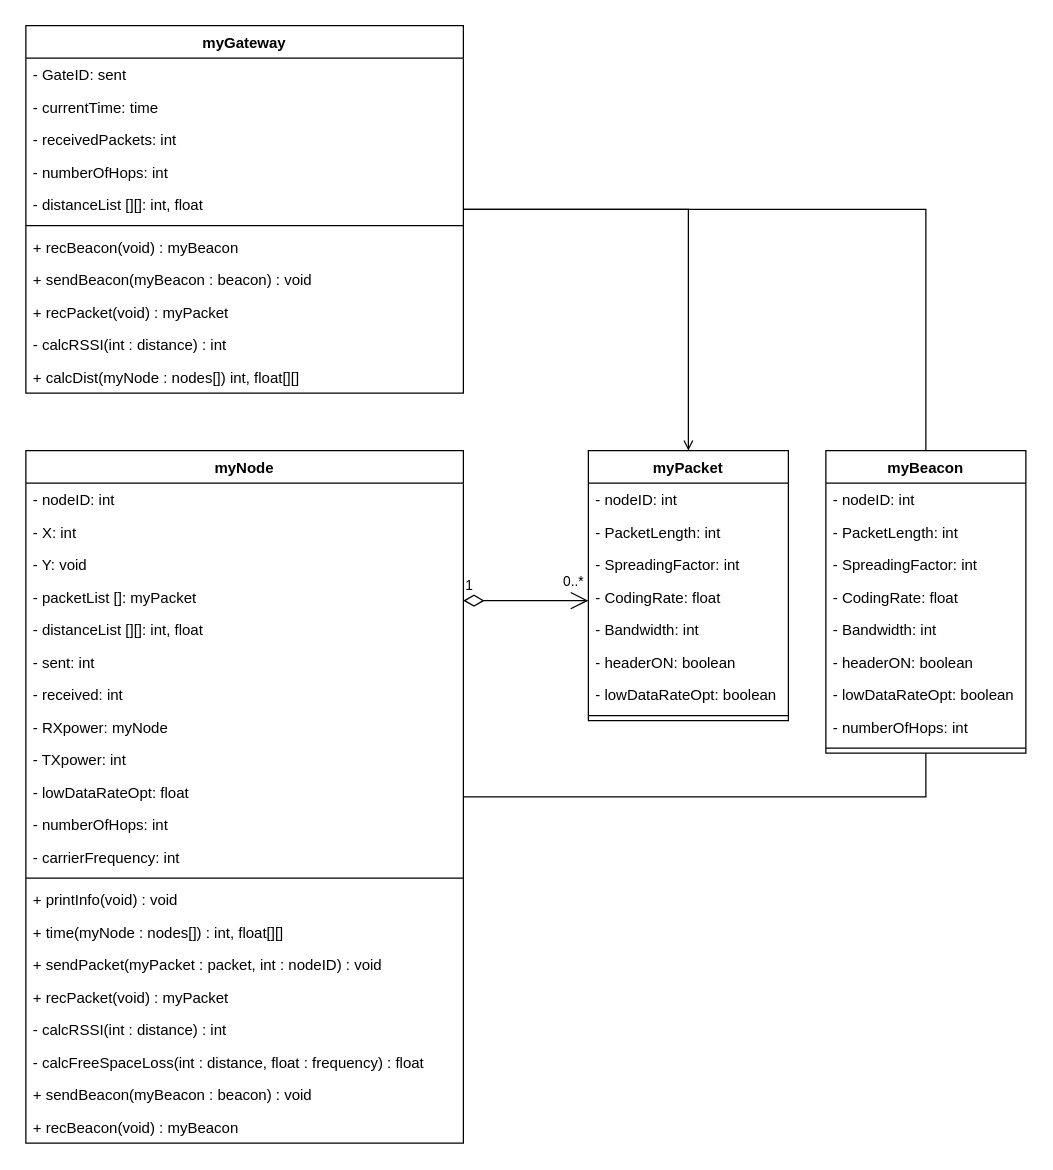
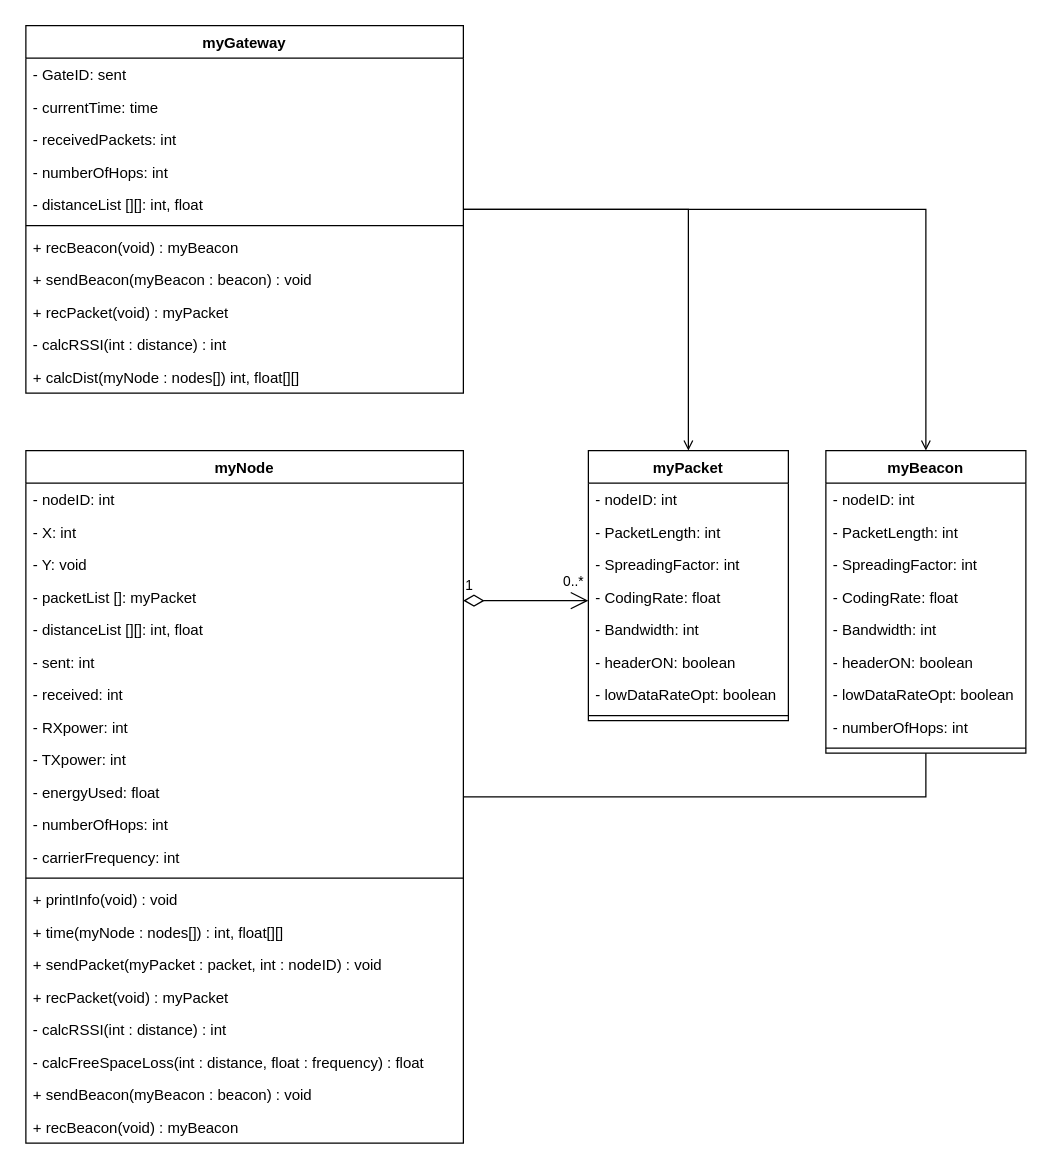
  <mxCell id="0" />
  <mxCell id="1" parent="0" />
  <mxCell id="2" style="edgeStyle=orthogonalEdgeStyle;rounded=0;orthogonalLoop=1;jettySize=auto;html=1;entryX=0.5;entryY=1;entryDx=0;entryDy=0;endArrow=none;endFill=0;" edge="1" parent="1" source="3" target="50"><mxGeometry relative="1" as="geometry" /></mxCell>
  <mxCell id="3" value="myNode" style="swimlane;fontStyle=1;align=center;verticalAlign=top;childLayout=stackLayout;horizontal=1;startSize=26;horizontalStack=0;resizeParent=1;resizeParentMax=0;resizeLast=0;collapsible=1;marginBottom=0;" vertex="1" parent="1"><mxGeometry x="20" y="360" width="350" height="554" as="geometry" /></mxCell>
  <mxCell id="4" value="- nodeID: int" style="text;strokeColor=none;fillColor=none;align=left;verticalAlign=top;spacingLeft=4;spacingRight=4;overflow=hidden;rotatable=0;points=[[0,0.5],[1,0.5]];portConstraint=eastwest;" vertex="1" parent="3"><mxGeometry y="26" width="350" height="26" as="geometry" /></mxCell>
  <mxCell id="5" value="- X: int" style="text;strokeColor=none;fillColor=none;align=left;verticalAlign=top;spacingLeft=4;spacingRight=4;overflow=hidden;rotatable=0;points=[[0,0.5],[1,0.5]];portConstraint=eastwest;" vertex="1" parent="3"><mxGeometry y="52" width="350" height="26" as="geometry" /></mxCell>
  <mxCell id="6" value="- Y: void" style="text;strokeColor=none;fillColor=none;align=left;verticalAlign=top;spacingLeft=4;spacingRight=4;overflow=hidden;rotatable=0;points=[[0,0.5],[1,0.5]];portConstraint=eastwest;" vertex="1" parent="3"><mxGeometry y="78" width="350" height="26" as="geometry" /></mxCell>
  <mxCell id="7" value="- packetList []: myPacket" style="text;strokeColor=none;fillColor=none;align=left;verticalAlign=top;spacingLeft=4;spacingRight=4;overflow=hidden;rotatable=0;points=[[0,0.5],[1,0.5]];portConstraint=eastwest;" vertex="1" parent="3"><mxGeometry y="104" width="350" height="26" as="geometry" /></mxCell>
  <mxCell id="8" value="- distanceList [][]: int, float" style="text;strokeColor=none;fillColor=none;align=left;verticalAlign=top;spacingLeft=4;spacingRight=4;overflow=hidden;rotatable=0;points=[[0,0.5],[1,0.5]];portConstraint=eastwest;" vertex="1" parent="3"><mxGeometry y="130" width="350" height="26" as="geometry" /></mxCell>
  <mxCell id="9" value="- sent: int" style="text;strokeColor=none;fillColor=none;align=left;verticalAlign=top;spacingLeft=4;spacingRight=4;overflow=hidden;rotatable=0;points=[[0,0.5],[1,0.5]];portConstraint=eastwest;" vertex="1" parent="3"><mxGeometry y="156" width="350" height="26" as="geometry" /></mxCell>
  <mxCell id="10" value="- received: int" style="text;strokeColor=none;fillColor=none;align=left;verticalAlign=top;spacingLeft=4;spacingRight=4;overflow=hidden;rotatable=0;points=[[0,0.5],[1,0.5]];portConstraint=eastwest;" vertex="1" parent="3"><mxGeometry y="182" width="350" height="26" as="geometry" /></mxCell>
- <mxCell id="11" value="- RXpower: myNode" style="text;strokeColor=none;fillColor=none;align=left;verticalAlign=top;spacingLeft=4;spacingRight=4;overflow=hidden;rotatable=0;points=[[0,0.5],[1,0.5]];portConstraint=eastwest;" vertex="1" parent="3"><mxGeometry y="208" width="350" height="26" as="geometry" /></mxCell>
+ <mxCell id="11" value="- RXpower: int" style="text;strokeColor=none;fillColor=none;align=left;verticalAlign=top;spacingLeft=4;spacingRight=4;overflow=hidden;rotatable=0;points=[[0,0.5],[1,0.5]];portConstraint=eastwest;" vertex="1" parent="3"><mxGeometry y="208" width="350" height="26" as="geometry" /></mxCell>
  <mxCell id="12" value="- TXpower: int" style="text;strokeColor=none;fillColor=none;align=left;verticalAlign=top;spacingLeft=4;spacingRight=4;overflow=hidden;rotatable=0;points=[[0,0.5],[1,0.5]];portConstraint=eastwest;" vertex="1" parent="3"><mxGeometry y="234" width="350" height="26" as="geometry" /></mxCell>
- <mxCell id="13" value="- lowDataRateOpt: float" style="text;strokeColor=none;fillColor=none;align=left;verticalAlign=top;spacingLeft=4;spacingRight=4;overflow=hidden;rotatable=0;points=[[0,0.5],[1,0.5]];portConstraint=eastwest;" vertex="1" parent="3"><mxGeometry y="260" width="350" height="26" as="geometry" /></mxCell>
+ <mxCell id="13" value="- energyUsed: float" style="text;strokeColor=none;fillColor=none;align=left;verticalAlign=top;spacingLeft=4;spacingRight=4;overflow=hidden;rotatable=0;points=[[0,0.5],[1,0.5]];portConstraint=eastwest;" vertex="1" parent="3"><mxGeometry y="260" width="350" height="26" as="geometry" /></mxCell>
  <mxCell id="14" value="- numberOfHops: int" style="text;strokeColor=none;fillColor=none;align=left;verticalAlign=top;spacingLeft=4;spacingRight=4;overflow=hidden;rotatable=0;points=[[0,0.5],[1,0.5]];portConstraint=eastwest;" vertex="1" parent="3"><mxGeometry y="286" width="350" height="26" as="geometry" /></mxCell>
  <mxCell id="15" value="- carrierFrequency: int" style="text;strokeColor=none;fillColor=none;align=left;verticalAlign=top;spacingLeft=4;spacingRight=4;overflow=hidden;rotatable=0;points=[[0,0.5],[1,0.5]];portConstraint=eastwest;" vertex="1" parent="3"><mxGeometry y="312" width="350" height="26" as="geometry" /></mxCell>
  <mxCell id="16" value="" style="line;strokeWidth=1;fillColor=none;align=left;verticalAlign=middle;spacingTop=-1;spacingLeft=3;spacingRight=3;rotatable=0;labelPosition=right;points=[];portConstraint=eastwest;" vertex="1" parent="3"><mxGeometry y="338" width="350" height="8" as="geometry" /></mxCell>
  <mxCell id="17" value="+ printInfo(void) : void" style="text;strokeColor=none;fillColor=none;align=left;verticalAlign=top;spacingLeft=4;spacingRight=4;overflow=hidden;rotatable=0;points=[[0,0.5],[1,0.5]];portConstraint=eastwest;" vertex="1" parent="3"><mxGeometry y="346" width="350" height="26" as="geometry" /></mxCell>
  <mxCell id="18" value="+ time(myNode : nodes[]) : int, float[][]" style="text;strokeColor=none;fillColor=none;align=left;verticalAlign=top;spacingLeft=4;spacingRight=4;overflow=hidden;rotatable=0;points=[[0,0.5],[1,0.5]];portConstraint=eastwest;" vertex="1" parent="3"><mxGeometry y="372" width="350" height="26" as="geometry" /></mxCell>
  <mxCell id="19" value="+ sendPacket(myPacket : packet, int : nodeID) : void" style="text;strokeColor=none;fillColor=none;align=left;verticalAlign=top;spacingLeft=4;spacingRight=4;overflow=hidden;rotatable=0;points=[[0,0.5],[1,0.5]];portConstraint=eastwest;" vertex="1" parent="3"><mxGeometry y="398" width="350" height="26" as="geometry" /></mxCell>
  <mxCell id="20" value="+ recPacket(void) : myPacket" style="text;strokeColor=none;fillColor=none;align=left;verticalAlign=top;spacingLeft=4;spacingRight=4;overflow=hidden;rotatable=0;points=[[0,0.5],[1,0.5]];portConstraint=eastwest;" vertex="1" parent="3"><mxGeometry y="424" width="350" height="26" as="geometry" /></mxCell>
  <mxCell id="21" value="- calcRSSI(int : distance) : int" style="text;strokeColor=none;fillColor=none;align=left;verticalAlign=top;spacingLeft=4;spacingRight=4;overflow=hidden;rotatable=0;points=[[0,0.5],[1,0.5]];portConstraint=eastwest;" vertex="1" parent="3"><mxGeometry y="450" width="350" height="26" as="geometry" /></mxCell>
  <mxCell id="22" value="- calcFreeSpaceLoss(int : distance, float : frequency) : float" style="text;strokeColor=none;fillColor=none;align=left;verticalAlign=top;spacingLeft=4;spacingRight=4;overflow=hidden;rotatable=0;points=[[0,0.5],[1,0.5]];portConstraint=eastwest;" vertex="1" parent="3"><mxGeometry y="476" width="350" height="26" as="geometry" /></mxCell>
  <mxCell id="23" value="+ sendBeacon(myBeacon : beacon) : void" style="text;strokeColor=none;fillColor=none;align=left;verticalAlign=top;spacingLeft=4;spacingRight=4;overflow=hidden;rotatable=0;points=[[0,0.5],[1,0.5]];portConstraint=eastwest;" vertex="1" parent="3"><mxGeometry y="502" width="350" height="26" as="geometry" /></mxCell>
  <mxCell id="24" value="+ recBeacon(void) : myBeacon" style="text;strokeColor=none;fillColor=none;align=left;verticalAlign=top;spacingLeft=4;spacingRight=4;overflow=hidden;rotatable=0;points=[[0,0.5],[1,0.5]];portConstraint=eastwest;" vertex="1" parent="3"><mxGeometry y="528" width="350" height="26" as="geometry" /></mxCell>
  <mxCell id="25" value="myPacket" style="swimlane;fontStyle=1;align=center;verticalAlign=top;childLayout=stackLayout;horizontal=1;startSize=26;horizontalStack=0;resizeParent=1;resizeParentMax=0;resizeLast=0;collapsible=1;marginBottom=0;" vertex="1" parent="1"><mxGeometry x="470" y="360" width="160" height="216" as="geometry" /></mxCell>
  <mxCell id="26" value="- nodeID: int" style="text;strokeColor=none;fillColor=none;align=left;verticalAlign=top;spacingLeft=4;spacingRight=4;overflow=hidden;rotatable=0;points=[[0,0.5],[1,0.5]];portConstraint=eastwest;" vertex="1" parent="25"><mxGeometry y="26" width="160" height="26" as="geometry" /></mxCell>
  <mxCell id="27" value="- PacketLength: int" style="text;strokeColor=none;fillColor=none;align=left;verticalAlign=top;spacingLeft=4;spacingRight=4;overflow=hidden;rotatable=0;points=[[0,0.5],[1,0.5]];portConstraint=eastwest;" vertex="1" parent="25"><mxGeometry y="52" width="160" height="26" as="geometry" /></mxCell>
  <mxCell id="28" value="- SpreadingFactor: int" style="text;strokeColor=none;fillColor=none;align=left;verticalAlign=top;spacingLeft=4;spacingRight=4;overflow=hidden;rotatable=0;points=[[0,0.5],[1,0.5]];portConstraint=eastwest;" vertex="1" parent="25"><mxGeometry y="78" width="160" height="26" as="geometry" /></mxCell>
  <mxCell id="29" value="- CodingRate: float" style="text;strokeColor=none;fillColor=none;align=left;verticalAlign=top;spacingLeft=4;spacingRight=4;overflow=hidden;rotatable=0;points=[[0,0.5],[1,0.5]];portConstraint=eastwest;" vertex="1" parent="25"><mxGeometry y="104" width="160" height="26" as="geometry" /></mxCell>
  <mxCell id="30" value="- Bandwidth: int" style="text;strokeColor=none;fillColor=none;align=left;verticalAlign=top;spacingLeft=4;spacingRight=4;overflow=hidden;rotatable=0;points=[[0,0.5],[1,0.5]];portConstraint=eastwest;" vertex="1" parent="25"><mxGeometry y="130" width="160" height="26" as="geometry" /></mxCell>
  <mxCell id="31" value="- headerON: boolean" style="text;strokeColor=none;fillColor=none;align=left;verticalAlign=top;spacingLeft=4;spacingRight=4;overflow=hidden;rotatable=0;points=[[0,0.5],[1,0.5]];portConstraint=eastwest;" vertex="1" parent="25"><mxGeometry y="156" width="160" height="26" as="geometry" /></mxCell>
  <mxCell id="32" value="- lowDataRateOpt: boolean" style="text;strokeColor=none;fillColor=none;align=left;verticalAlign=top;spacingLeft=4;spacingRight=4;overflow=hidden;rotatable=0;points=[[0,0.5],[1,0.5]];portConstraint=eastwest;" vertex="1" parent="25"><mxGeometry y="182" width="160" height="26" as="geometry" /></mxCell>
  <mxCell id="33" value="" style="line;strokeWidth=1;fillColor=none;align=left;verticalAlign=middle;spacingTop=-1;spacingLeft=3;spacingRight=3;rotatable=0;labelPosition=right;points=[];portConstraint=eastwest;" vertex="1" parent="25"><mxGeometry y="208" width="160" height="8" as="geometry" /></mxCell>
  <mxCell id="34" style="edgeStyle=orthogonalEdgeStyle;rounded=0;orthogonalLoop=1;jettySize=auto;html=1;entryX=0.5;entryY=0;entryDx=0;entryDy=0;endArrow=open;endFill=0;" edge="1" parent="1" source="36" target="25"><mxGeometry relative="1" as="geometry" /></mxCell>
- <mxCell id="35" style="edgeStyle=orthogonalEdgeStyle;rounded=0;orthogonalLoop=1;jettySize=auto;html=1;entryX=0.5;entryY=0;entryDx=0;entryDy=0;endArrow=none;endFill=0;" edge="1" parent="1" source="36" target="50"><mxGeometry relative="1" as="geometry" /></mxCell>
+ <mxCell id="35" style="edgeStyle=orthogonalEdgeStyle;rounded=0;orthogonalLoop=1;jettySize=auto;html=1;entryX=0.5;entryY=0;entryDx=0;entryDy=0;endArrow=open;endFill=0;" edge="1" parent="1" source="36" target="50"><mxGeometry relative="1" as="geometry" /></mxCell>
  <mxCell id="36" value="myGateway" style="swimlane;fontStyle=1;align=center;verticalAlign=top;childLayout=stackLayout;horizontal=1;startSize=26;horizontalStack=0;resizeParent=1;resizeParentMax=0;resizeLast=0;collapsible=1;marginBottom=0;" vertex="1" parent="1"><mxGeometry x="20" y="20" width="350" height="294" as="geometry" /></mxCell>
  <mxCell id="37" value="- GateID: sent" style="text;strokeColor=none;fillColor=none;align=left;verticalAlign=top;spacingLeft=4;spacingRight=4;overflow=hidden;rotatable=0;points=[[0,0.5],[1,0.5]];portConstraint=eastwest;" vertex="1" parent="36"><mxGeometry y="26" width="350" height="26" as="geometry" /></mxCell>
  <mxCell id="38" value="- currentTime: time" style="text;strokeColor=none;fillColor=none;align=left;verticalAlign=top;spacingLeft=4;spacingRight=4;overflow=hidden;rotatable=0;points=[[0,0.5],[1,0.5]];portConstraint=eastwest;" vertex="1" parent="36"><mxGeometry y="52" width="350" height="26" as="geometry" /></mxCell>
  <mxCell id="39" value="- receivedPackets: int" style="text;strokeColor=none;fillColor=none;align=left;verticalAlign=top;spacingLeft=4;spacingRight=4;overflow=hidden;rotatable=0;points=[[0,0.5],[1,0.5]];portConstraint=eastwest;" vertex="1" parent="36"><mxGeometry y="78" width="350" height="26" as="geometry" /></mxCell>
  <mxCell id="40" value="- numberOfHops: int" style="text;strokeColor=none;fillColor=none;align=left;verticalAlign=top;spacingLeft=4;spacingRight=4;overflow=hidden;rotatable=0;points=[[0,0.5],[1,0.5]];portConstraint=eastwest;" vertex="1" parent="36"><mxGeometry y="104" width="350" height="26" as="geometry" /></mxCell>
  <mxCell id="41" value="- distanceList [][]: int, float" style="text;strokeColor=none;fillColor=none;align=left;verticalAlign=top;spacingLeft=4;spacingRight=4;overflow=hidden;rotatable=0;points=[[0,0.5],[1,0.5]];portConstraint=eastwest;" vertex="1" parent="36"><mxGeometry y="130" width="350" height="26" as="geometry" /></mxCell>
  <mxCell id="42" value="" style="line;strokeWidth=1;fillColor=none;align=left;verticalAlign=middle;spacingTop=-1;spacingLeft=3;spacingRight=3;rotatable=0;labelPosition=right;points=[];portConstraint=eastwest;" vertex="1" parent="36"><mxGeometry y="156" width="350" height="8" as="geometry" /></mxCell>
  <mxCell id="43" value="+ recBeacon(void) : myBeacon" style="text;strokeColor=none;fillColor=none;align=left;verticalAlign=top;spacingLeft=4;spacingRight=4;overflow=hidden;rotatable=0;points=[[0,0.5],[1,0.5]];portConstraint=eastwest;" vertex="1" parent="36"><mxGeometry y="164" width="350" height="26" as="geometry" /></mxCell>
  <mxCell id="44" value="+ sendBeacon(myBeacon : beacon) : void" style="text;strokeColor=none;fillColor=none;align=left;verticalAlign=top;spacingLeft=4;spacingRight=4;overflow=hidden;rotatable=0;points=[[0,0.5],[1,0.5]];portConstraint=eastwest;" vertex="1" parent="36"><mxGeometry y="190" width="350" height="26" as="geometry" /></mxCell>
  <mxCell id="45" value="+ recPacket(void) : myPacket" style="text;strokeColor=none;fillColor=none;align=left;verticalAlign=top;spacingLeft=4;spacingRight=4;overflow=hidden;rotatable=0;points=[[0,0.5],[1,0.5]];portConstraint=eastwest;" vertex="1" parent="36"><mxGeometry y="216" width="350" height="26" as="geometry" /></mxCell>
  <mxCell id="46" value="- calcRSSI(int : distance) : int" style="text;strokeColor=none;fillColor=none;align=left;verticalAlign=top;spacingLeft=4;spacingRight=4;overflow=hidden;rotatable=0;points=[[0,0.5],[1,0.5]];portConstraint=eastwest;" vertex="1" parent="36"><mxGeometry y="242" width="350" height="26" as="geometry" /></mxCell>
  <mxCell id="47" value="+ calcDist(myNode : nodes[]) int, float[][]" style="text;strokeColor=none;fillColor=none;align=left;verticalAlign=top;spacingLeft=4;spacingRight=4;overflow=hidden;rotatable=0;points=[[0,0.5],[1,0.5]];portConstraint=eastwest;" vertex="1" parent="36"><mxGeometry y="268" width="350" height="26" as="geometry" /></mxCell>
  <mxCell id="48" value="1" style="endArrow=open;html=1;endSize=12;startArrow=diamondThin;startSize=14;startFill=0;edgeStyle=orthogonalEdgeStyle;align=left;verticalAlign=bottom;" edge="1" parent="1"><mxGeometry x="-1" y="3" relative="1" as="geometry"><mxPoint x="370" y="480" as="sourcePoint" /><mxPoint x="470" y="480" as="targetPoint" /></mxGeometry></mxCell>
  <mxCell id="49" value="&lt;div&gt;0..*&lt;/div&gt;" style="edgeLabel;html=1;align=center;verticalAlign=middle;resizable=0;points=[];" vertex="1" connectable="0" parent="48"><mxGeometry x="0.74" y="2" relative="1" as="geometry"><mxPoint y="-14" as="offset" /></mxGeometry></mxCell>
  <mxCell id="50" value="myBeacon" style="swimlane;fontStyle=1;align=center;verticalAlign=top;childLayout=stackLayout;horizontal=1;startSize=26;horizontalStack=0;resizeParent=1;resizeParentMax=0;resizeLast=0;collapsible=1;marginBottom=0;" vertex="1" parent="1"><mxGeometry x="660" y="360" width="160" height="242" as="geometry" /></mxCell>
  <mxCell id="51" value="- nodeID: int" style="text;strokeColor=none;fillColor=none;align=left;verticalAlign=top;spacingLeft=4;spacingRight=4;overflow=hidden;rotatable=0;points=[[0,0.5],[1,0.5]];portConstraint=eastwest;" vertex="1" parent="50"><mxGeometry y="26" width="160" height="26" as="geometry" /></mxCell>
  <mxCell id="52" value="- PacketLength: int" style="text;strokeColor=none;fillColor=none;align=left;verticalAlign=top;spacingLeft=4;spacingRight=4;overflow=hidden;rotatable=0;points=[[0,0.5],[1,0.5]];portConstraint=eastwest;" vertex="1" parent="50"><mxGeometry y="52" width="160" height="26" as="geometry" /></mxCell>
  <mxCell id="53" value="- SpreadingFactor: int" style="text;strokeColor=none;fillColor=none;align=left;verticalAlign=top;spacingLeft=4;spacingRight=4;overflow=hidden;rotatable=0;points=[[0,0.5],[1,0.5]];portConstraint=eastwest;" vertex="1" parent="50"><mxGeometry y="78" width="160" height="26" as="geometry" /></mxCell>
  <mxCell id="54" value="- CodingRate: float" style="text;strokeColor=none;fillColor=none;align=left;verticalAlign=top;spacingLeft=4;spacingRight=4;overflow=hidden;rotatable=0;points=[[0,0.5],[1,0.5]];portConstraint=eastwest;" vertex="1" parent="50"><mxGeometry y="104" width="160" height="26" as="geometry" /></mxCell>
  <mxCell id="55" value="- Bandwidth: int" style="text;strokeColor=none;fillColor=none;align=left;verticalAlign=top;spacingLeft=4;spacingRight=4;overflow=hidden;rotatable=0;points=[[0,0.5],[1,0.5]];portConstraint=eastwest;" vertex="1" parent="50"><mxGeometry y="130" width="160" height="26" as="geometry" /></mxCell>
  <mxCell id="56" value="- headerON: boolean" style="text;strokeColor=none;fillColor=none;align=left;verticalAlign=top;spacingLeft=4;spacingRight=4;overflow=hidden;rotatable=0;points=[[0,0.5],[1,0.5]];portConstraint=eastwest;" vertex="1" parent="50"><mxGeometry y="156" width="160" height="26" as="geometry" /></mxCell>
  <mxCell id="57" value="- lowDataRateOpt: boolean" style="text;strokeColor=none;fillColor=none;align=left;verticalAlign=top;spacingLeft=4;spacingRight=4;overflow=hidden;rotatable=0;points=[[0,0.5],[1,0.5]];portConstraint=eastwest;" vertex="1" parent="50"><mxGeometry y="182" width="160" height="26" as="geometry" /></mxCell>
  <mxCell id="58" value="- numberOfHops: int" style="text;strokeColor=none;fillColor=none;align=left;verticalAlign=top;spacingLeft=4;spacingRight=4;overflow=hidden;rotatable=0;points=[[0,0.5],[1,0.5]];portConstraint=eastwest;" vertex="1" parent="50"><mxGeometry y="208" width="160" height="26" as="geometry" /></mxCell>
  <mxCell id="59" value="" style="line;strokeWidth=1;fillColor=none;align=left;verticalAlign=middle;spacingTop=-1;spacingLeft=3;spacingRight=3;rotatable=0;labelPosition=right;points=[];portConstraint=eastwest;" vertex="1" parent="50"><mxGeometry y="234" width="160" height="8" as="geometry" /></mxCell>
